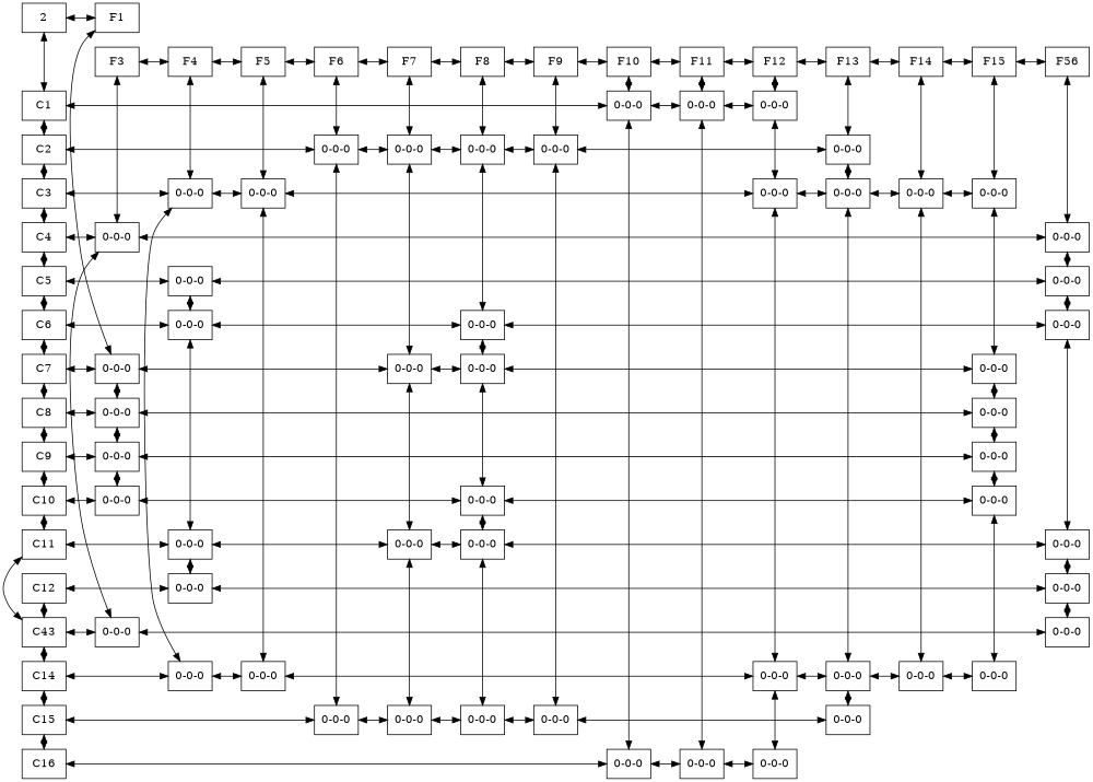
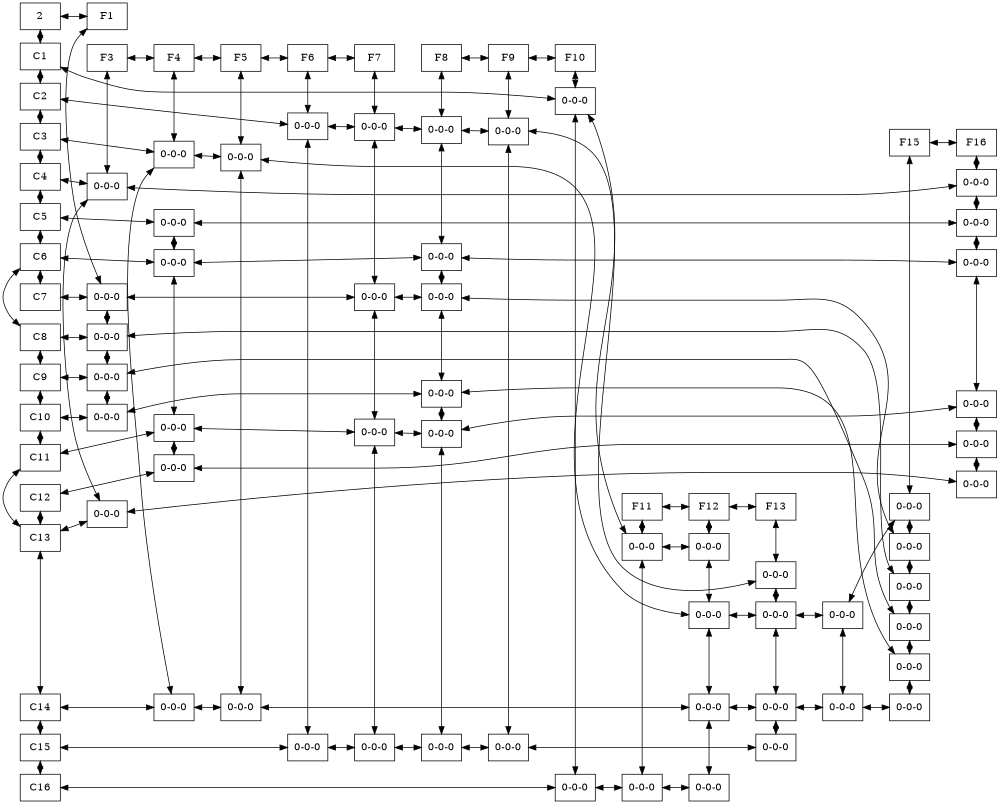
  digraph {
    rankdir=LR
    node [group=0 shape=box]
    edge [dir=both]
    n1 [label=2 rankdir=LR]
    n2 [group=2 label=C1 rankdir=LR]
    n3 [group=3 label=C2 rankdir=LR]
    n4 [group=4 label=C3 rankdir=LR]
    n5 [group=5 label=C4 rankdir=LR]
    n6 [group=6 label=C5 rankdir=LR]
    n7 [group=7 label=C6 rankdir=LR]
    n8 [group=8 label=C7 rankdir=LR]
    n9 [group=9 label=C8 rankdir=LR]
    n10 [group=10 label=C9 rankdir=LR]
    n11 [group=11 label=C10 rankdir=LR]
    n12 [group=12 label=C11 rankdir=LR]
    n13 [group=13 label=C12 rankdir=LR]
-   n14 [group=14 label=C43 rankdir=LR]
+   n14 [group=14 label=C13 rankdir=LR]
    n15 [group=15 label=C14 rankdir=LR]
    n16 [group=16 label=C15 rankdir=LR]
    n17 [group=17 label=C16 rankdir=LR]
    n18 [label=F1]
    n19 [group=8 label="0-0-0"]
    n20 [group=9 label="0-0-0"]
    n21 [group=10 label="0-0-0"]
    n22 [group=11 label="0-0-0"]
    n23 [group=6 label="0-0-0"]
    n24 [group=7 label="0-0-0"]
    n25 [group=12 label="0-0-0"]
    n26 [group=13 label="0-0-0"]
    n27 [label=F3]
    n28 [group=5 label="0-0-0"]
    n29 [group=14 label="0-0-0"]
    n30 [label=F4]
    n31 [group=4 label="0-0-0"]
    n32 [group=15 label="0-0-0"]
    n33 [label=F5]
    n34 [group=4 label="0-0-0"]
    n35 [group=15 label="0-0-0"]
    n36 [label=F6]
    n37 [group=3 label="0-0-0"]
    n38 [group=16 label="0-0-0"]
    n39 [label=F7]
    n40 [group=3 label="0-0-0"]
    n41 [group=8 label="0-0-0"]
    n42 [group=12 label="0-0-0"]
    n43 [group=16 label="0-0-0"]
    n44 [label=F8]
    n45 [group=3 label="0-0-0"]
    n46 [group=7 label="0-0-0"]
    n47 [group=8 label="0-0-0"]
    n48 [group=11 label="0-0-0"]
    n49 [group=12 label="0-0-0"]
    n50 [group=16 label="0-0-0"]
    n51 [label=F9]
    n52 [group=3 label="0-0-0"]
    n53 [group=16 label="0-0-0"]
    n54 [label=F10]
    n55 [group=2 label="0-0-0"]
    n56 [group=17 label="0-0-0"]
    n57 [label=F11]
    n58 [group=2 label="0-0-0"]
    n59 [group=17 label="0-0-0"]
    n60 [label=F12]
    n61 [group=2 label="0-0-0"]
    n62 [group=4 label="0-0-0"]
    n63 [group=15 label="0-0-0"]
    n64 [group=17 label="0-0-0"]
    n65 [label=F13]
    n66 [group=3 label="0-0-0"]
    n67 [group=4 label="0-0-0"]
    n68 [group=15 label="0-0-0"]
    n69 [group=16 label="0-0-0"]
-   n70 [label=F14]
    n71 [group=4 label="0-0-0"]
    n72 [group=15 label="0-0-0"]
    n73 [label=F15]
    n74 [group=4 label="0-0-0"]
    n75 [group=8 label="0-0-0"]
    n76 [group=9 label="0-0-0"]
    n77 [group=10 label="0-0-0"]
    n78 [group=11 label="0-0-0"]
    n79 [group=15 label="0-0-0"]
-   n80 [label=F56]
+   n80 [label=F16]
    n81 [group=5 label="0-0-0"]
    n82 [group=6 label="0-0-0"]
    n83 [group=7 label="0-0-0"]
    n84 [group=12 label="0-0-0"]
    n85 [group=13 label="0-0-0"]
    n86 [group=14 label="0-0-0"]
    subgraph sub_1 {
      rank=min
      n1
      n2
      n3
      n4
      n5
      n6
      n7
      n8
      n9
      n10
      n11
      n12
      n13
      n14
      n15
      n16
      n17
    }
    subgraph sub_2 {
      rank=same
      n1
      n2
      n3
      n4
      n5
      n6
      n7
      n8
      n9
      n10
      n11
      n12
      n13
      n14
      n15
      n16
      n17
    }
    subgraph sub_3 {
      rank=same
      n18
      n19
      n20
      n21
      n22
    }
    subgraph sub_4 {
      rank=same
      n23
      n24
      n25
      n26
    }
    subgraph sub_5 {
      rank=same
      n27
      n28
      n29
    }
    subgraph sub_6 {
      rank=same
      n30
      n31
      n32
    }
    subgraph sub_7 {
      rank=same
      n33
      n34
      n35
    }
    subgraph sub_8 {
      rank=same
      n36
      n37
      n38
    }
    subgraph sub_9 {
      rank=same
      n39
      n40
      n41
      n42
      n43
    }
    subgraph sub_10 {
      rank=same
      n44
      n45
      n46
      n47
      n48
      n49
      n50
    }
    subgraph sub_11 {
      rank=same
      n51
      n52
      n53
    }
    subgraph sub_12 {
      rank=same
      n54
      n55
      n56
    }
    subgraph sub_13 {
      rank=same
      n57
      n58
      n59
    }
    subgraph sub_14 {
      rank=same
      n60
      n61
      n62
      n63
      n64
    }
    subgraph sub_15 {
      rank=same
      n65
      n66
      n67
      n68
      n69
    }
    subgraph sub_16 {
      rank=same
-     n70
      n71
      n72
    }
    subgraph sub_17 {
      rank=same
      n73
      n74
      n75
      n76
      n77
      n78
      n79
    }
    subgraph sub_18 {
      rank=same
      n80
      n81
      n82
      n83
      n84
      n85
      n86
    }
    n1 -> n2
    n1 -> n18
    n2 -> n3
    n2 -> n55
    n3 -> n4
    n3 -> n37
    n4 -> n5
    n4 -> n31
    n5 -> n6
    n5 -> n28
    n6 -> n7
    n6 -> n23
    n7 -> n8
    n7 -> n24
-   n8 -> n9
+   n7 -> n9
    n8 -> n19
    n9 -> n10
    n9 -> n20
    n10 -> n11
    n10 -> n21
    n11 -> n12
    n11 -> n22
    n12 -> n14
    n12 -> n25
    n13 -> n14
    n13 -> n26
    n14 -> n15
    n14 -> n29
    n15 -> n16
    n15 -> n32
    n16 -> n17
    n16 -> n38
    n17 -> n56
    n18 -> n19
    n19 -> n20
    n19 -> n41
    n20 -> n21
    n20 -> n76
    n21 -> n22
    n21 -> n77
    n22 -> n48
    n23 -> n24
    n23 -> n82
    n24 -> n25
    n24 -> n46
    n25 -> n26
    n25 -> n42
    n26 -> n85
    n27 -> n28
    n27 -> n30
    n28 -> n29
    n28 -> n81
    n29 -> n86
    n30 -> n31
    n30 -> n33
    n31 -> n32
    n31 -> n34
    n32 -> n35
    n33 -> n34
    n33 -> n36
    n34 -> n35
    n34 -> n62
    n35 -> n63
    n36 -> n37
    n36 -> n39
    n37 -> n38
    n37 -> n40
    n38 -> n43
    n39 -> n40
-   n39 -> n44
    n40 -> n41
    n40 -> n45
    n41 -> n42
    n41 -> n47
    n42 -> n43
    n42 -> n49
    n43 -> n50
    n44 -> n45
    n44 -> n51
    n45 -> n46
    n45 -> n52
    n46 -> n47
    n46 -> n83
    n47 -> n48
    n47 -> n75
    n48 -> n49
    n48 -> n78
    n49 -> n50
    n49 -> n84
    n50 -> n53
    n51 -> n52
    n51 -> n54
    n52 -> n53
    n52 -> n66
    n53 -> n69
    n54 -> n55
-   n54 -> n57
    n55 -> n56
    n55 -> n58
    n56 -> n59
    n57 -> n58
    n57 -> n60
    n58 -> n59
    n58 -> n61
    n59 -> n64
    n60 -> n61
    n60 -> n65
    n61 -> n62
    n62 -> n63
    n62 -> n67
    n63 -> n64
    n63 -> n68
    n65 -> n66
-   n65 -> n70
    n66 -> n67
    n67 -> n68
    n67 -> n71
    n68 -> n69
    n68 -> n72
-   n70 -> n71
-   n70 -> n73
    n71 -> n72
    n71 -> n74
    n72 -> n79
    n73 -> n74
    n73 -> n80
    n74 -> n75
    n75 -> n76
    n76 -> n77
    n77 -> n78
    n78 -> n79
    n80 -> n81
    n81 -> n82
    n82 -> n83
    n83 -> n84
    n84 -> n85
    n85 -> n86
  }
